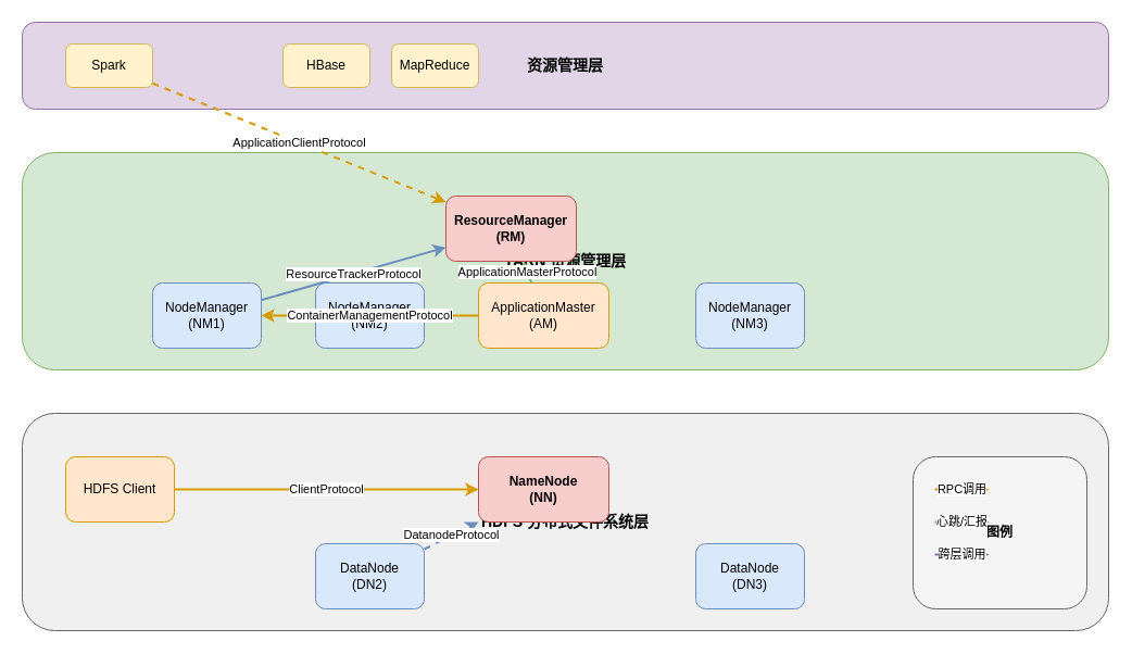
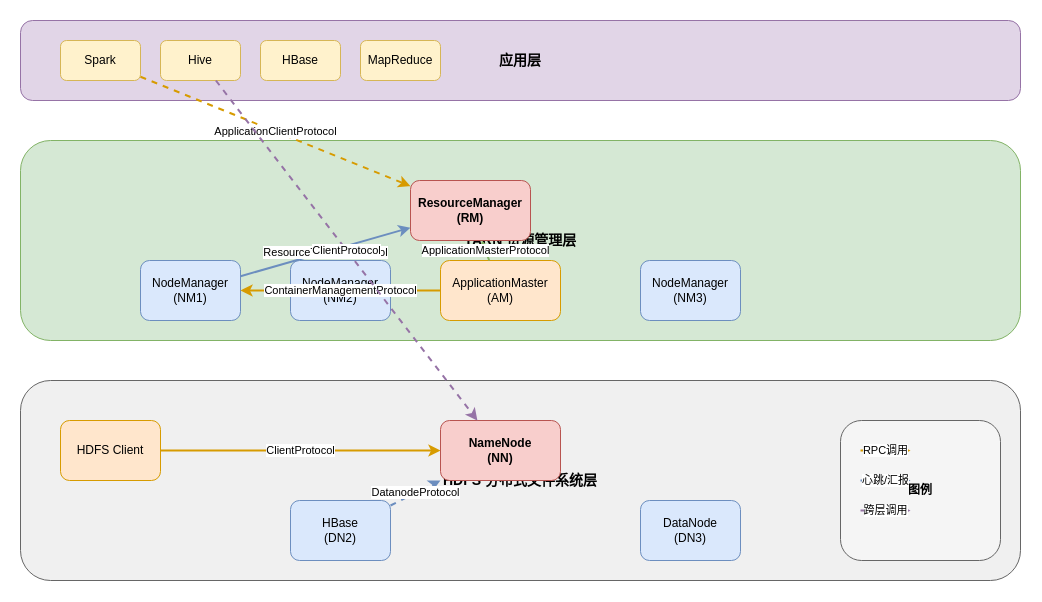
  <mxCell id="0" />
  <mxCell id="1" parent="0" />
- <mxCell id="2" value="资源管理层" style="rounded=1;whiteSpace=wrap;html=1;fillColor=#e1d5e7;strokeColor=#9673a6;fontSize=14;fontStyle=1;" vertex="1" parent="1"><mxGeometry x="20" y="20" width="1000" height="80" as="geometry" /></mxCell>
+ <mxCell id="2" value="应用层" style="rounded=1;whiteSpace=wrap;html=1;fillColor=#e1d5e7;strokeColor=#9673a6;fontSize=14;fontStyle=1;" vertex="1" parent="1"><mxGeometry x="20" y="20" width="1000" height="80" as="geometry" /></mxCell>
  <mxCell id="3" value="Spark" style="rounded=1;whiteSpace=wrap;html=1;fillColor=#fff2cc;strokeColor=#d6b656;" vertex="1" parent="1"><mxGeometry x="60" y="40" width="80" height="40" as="geometry" /></mxCell>
+ <mxCell id="4" value="Hive" style="rounded=1;whiteSpace=wrap;html=1;fillColor=#fff2cc;strokeColor=#d6b656;" vertex="1" parent="1"><mxGeometry x="160" y="40" width="80" height="40" as="geometry" /></mxCell>
  <mxCell id="5" value="HBase" style="rounded=1;whiteSpace=wrap;html=1;fillColor=#fff2cc;strokeColor=#d6b656;" vertex="1" parent="1"><mxGeometry x="260" y="40" width="80" height="40" as="geometry" /></mxCell>
  <mxCell id="6" value="MapReduce" style="rounded=1;whiteSpace=wrap;html=1;fillColor=#fff2cc;strokeColor=#d6b656;" vertex="1" parent="1"><mxGeometry x="360" y="40" width="80" height="40" as="geometry" /></mxCell>
  <mxCell id="7" value="YARN 资源管理层" style="rounded=1;whiteSpace=wrap;html=1;fillColor=#d5e8d4;strokeColor=#82b366;fontSize=14;fontStyle=1;" vertex="1" parent="1"><mxGeometry x="20" y="140" width="1000" height="200" as="geometry" /></mxCell>
  <mxCell id="8" value="ResourceManager&#10;(RM)" style="rounded=1;whiteSpace=wrap;html=1;fillColor=#f8cecc;strokeColor=#b85450;fontSize=12;fontStyle=1;" vertex="1" parent="1"><mxGeometry x="410" y="180" width="120" height="60" as="geometry" /></mxCell>
  <mxCell id="9" value="NodeManager&#10;(NM1)" style="rounded=1;whiteSpace=wrap;html=1;fillColor=#dae8fc;strokeColor=#6c8ebf;" vertex="1" parent="1"><mxGeometry x="140" y="260" width="100" height="60" as="geometry" /></mxCell>
  <mxCell id="10" value="NodeManager&#10;(NM2)" style="rounded=1;whiteSpace=wrap;html=1;fillColor=#dae8fc;strokeColor=#6c8ebf;" vertex="1" parent="1"><mxGeometry x="290" y="260" width="100" height="60" as="geometry" /></mxCell>
  <mxCell id="11" value="NodeManager&#10;(NM3)" style="rounded=1;whiteSpace=wrap;html=1;fillColor=#dae8fc;strokeColor=#6c8ebf;" vertex="1" parent="1"><mxGeometry x="640" y="260" width="100" height="60" as="geometry" /></mxCell>
  <mxCell id="12" value="ApplicationMaster&#10;(AM)" style="rounded=1;whiteSpace=wrap;html=1;fillColor=#ffe6cc;strokeColor=#d79b00;" vertex="1" parent="1"><mxGeometry x="440" y="260" width="120" height="60" as="geometry" /></mxCell>
  <mxCell id="13" value="HDFS 分布式文件系统层" style="rounded=1;whiteSpace=wrap;html=1;fillColor=#f0f0f0;strokeColor=#666666;fontSize=14;fontStyle=1;" vertex="1" parent="1"><mxGeometry x="20" y="380" width="1000" height="200" as="geometry" /></mxCell>
  <mxCell id="14" value="NameNode&#10;(NN)" style="rounded=1;whiteSpace=wrap;html=1;fillColor=#f8cecc;strokeColor=#b85450;fontSize=12;fontStyle=1;" vertex="1" parent="1"><mxGeometry x="440" y="420" width="120" height="60" as="geometry" /></mxCell>
- <mxCell id="15" value="DataNode&#10;(DN2)" style="rounded=1;whiteSpace=wrap;html=1;fillColor=#dae8fc;strokeColor=#6c8ebf;" vertex="1" parent="1"><mxGeometry x="290" y="500" width="100" height="60" as="geometry" /></mxCell>
+ <mxCell id="15" value="HBase&#10;(DN2)" style="rounded=1;whiteSpace=wrap;html=1;fillColor=#dae8fc;strokeColor=#6c8ebf;" vertex="1" parent="1"><mxGeometry x="290" y="500" width="100" height="60" as="geometry" /></mxCell>
  <mxCell id="16" value="DataNode&#10;(DN3)" style="rounded=1;whiteSpace=wrap;html=1;fillColor=#dae8fc;strokeColor=#6c8ebf;" vertex="1" parent="1"><mxGeometry x="640" y="500" width="100" height="60" as="geometry" /></mxCell>
  <mxCell id="17" value="HDFS Client" style="rounded=1;whiteSpace=wrap;html=1;fillColor=#ffe6cc;strokeColor=#d79b00;" vertex="1" parent="1"><mxGeometry x="60" y="420" width="100" height="60" as="geometry" /></mxCell>
  <mxCell id="18" value="ApplicationClientProtocol" style="endArrow=classic;html=1;strokeColor=#d79b00;strokeWidth=2;dashed=1;" edge="1" parent="1" source="3" target="8"><mxGeometry width="50" height="50" relative="1" as="geometry"><mxPoint x="340" y="280" as="sourcePoint" /><mxPoint x="390" y="230" as="targetPoint" /></mxGeometry></mxCell>
  <mxCell id="19" value="ApplicationMasterProtocol" style="endArrow=classic;html=1;strokeColor=#82b366;strokeWidth=2;" edge="1" parent="1" source="12" target="8"><mxGeometry width="50" height="50" relative="1" as="geometry"><mxPoint x="340" y="280" as="sourcePoint" /><mxPoint x="390" y="230" as="targetPoint" /></mxGeometry></mxCell>
  <mxCell id="20" value="ResourceTrackerProtocol" style="endArrow=classic;html=1;strokeColor=#6c8ebf;strokeWidth=2;" edge="1" parent="1" source="9" target="8"><mxGeometry width="50" height="50" relative="1" as="geometry"><mxPoint x="340" y="280" as="sourcePoint" /><mxPoint x="390" y="230" as="targetPoint" /></mxGeometry></mxCell>
  <mxCell id="21" value="ContainerManagementProtocol" style="endArrow=classic;html=1;strokeColor=#d79b00;strokeWidth=2;" edge="1" parent="1" source="12" target="9"><mxGeometry width="50" height="50" relative="1" as="geometry"><mxPoint x="340" y="280" as="sourcePoint" /><mxPoint x="390" y="230" as="targetPoint" /></mxGeometry></mxCell>
  <mxCell id="22" value="ClientProtocol" style="endArrow=classic;html=1;strokeColor=#d79b00;strokeWidth=2;" edge="1" parent="1" source="17" target="14"><mxGeometry width="50" height="50" relative="1" as="geometry"><mxPoint x="340" y="480" as="sourcePoint" /><mxPoint x="390" y="430" as="targetPoint" /></mxGeometry></mxCell>
  <mxCell id="23" value="DatanodeProtocol" style="endArrow=classic;html=1;strokeColor=#6c8ebf;strokeWidth=2;dashed=1;" edge="1" parent="1" source="15" target="14"><mxGeometry width="50" height="50" relative="1" as="geometry"><mxPoint x="340" y="480" as="sourcePoint" /><mxPoint x="390" y="430" as="targetPoint" /></mxGeometry></mxCell>
+ <mxCell id="24" value="ClientProtocol" style="endArrow=classic;html=1;strokeColor=#9673a6;strokeWidth=2;dashed=1;" edge="1" parent="1" source="4" target="14"><mxGeometry width="50" height="50" relative="1" as="geometry"><mxPoint x="340" y="280" as="sourcePoint" /><mxPoint x="390" y="230" as="targetPoint" /></mxGeometry></mxCell>
  <mxCell id="25" value="图例" style="rounded=1;whiteSpace=wrap;html=1;fillColor=#f5f5f5;strokeColor=#666666;fontSize=12;fontStyle=1;" vertex="1" parent="1"><mxGeometry x="840" y="420" width="160" height="140" as="geometry" /></mxCell>
  <mxCell id="26" value="RPC调用" style="endArrow=classic;html=1;strokeColor=#d79b00;strokeWidth=2;" edge="1" parent="1"><mxGeometry width="50" height="50" relative="1" as="geometry"><mxPoint x="860" y="450" as="sourcePoint" /><mxPoint x="910" y="450" as="targetPoint" /></mxGeometry></mxCell>
  <mxCell id="27" value="心跳/汇报" style="endArrow=classic;html=1;strokeColor=#6c8ebf;strokeWidth=2;" edge="1" parent="1"><mxGeometry width="50" height="50" relative="1" as="geometry"><mxPoint x="860" y="480" as="sourcePoint" /><mxPoint x="910" y="480" as="targetPoint" /></mxGeometry></mxCell>
  <mxCell id="28" value="跨层调用" style="endArrow=classic;html=1;strokeColor=#9673a6;strokeWidth=2;dashed=1;" edge="1" parent="1"><mxGeometry width="50" height="50" relative="1" as="geometry"><mxPoint x="860" y="510" as="sourcePoint" /><mxPoint x="910" y="510" as="targetPoint" /></mxGeometry></mxCell>
